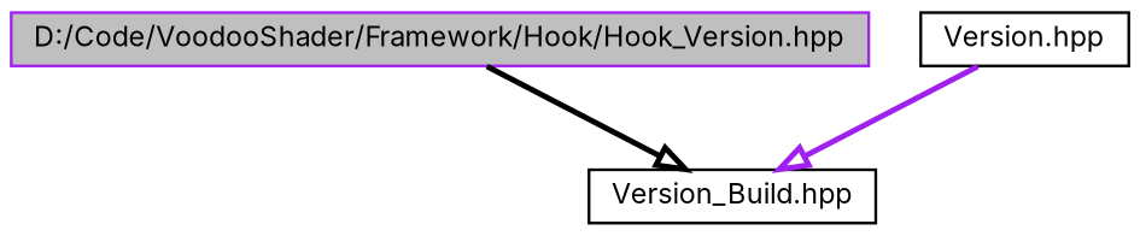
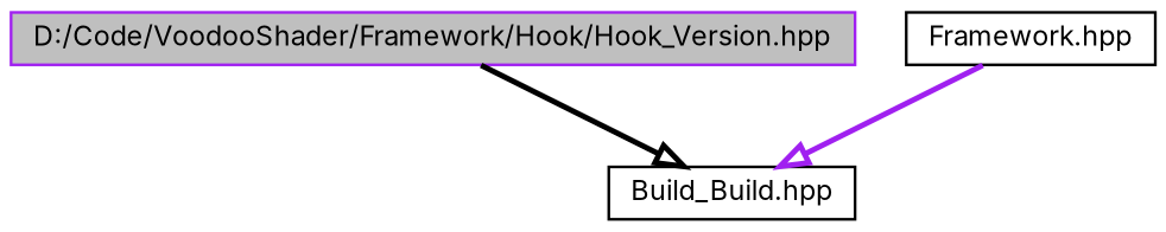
  digraph {
    fontname=Inter
    node [color=black fillcolor=white fontname=Inter fontsize=10 shape=record style=filled]
    edge [arrowhead=onormal fontname=Inter fontsize=10 labelfontname=Helvetica labelfontsize=10 style=bold]
    n1 [color=purple fillcolor=grey75 fontcolor=black height=0.2 label="D:/Code/VoodooShader/Framework/Hook/Hook_Version.hpp" width=0.4]
-   n2 [height=0.2 label="Version_Build.hpp" width=0.4]
-   n3 [height=0.2 label="Version.hpp" width=0.4]
+   n2 [height=0.2 label="Build_Build.hpp" width=0.4]
+   n3 [height=0.2 label="Framework.hpp" width=0.4]
    n1 -> n2 [color=black]
    n3 -> n2 [color=purple]
  }
